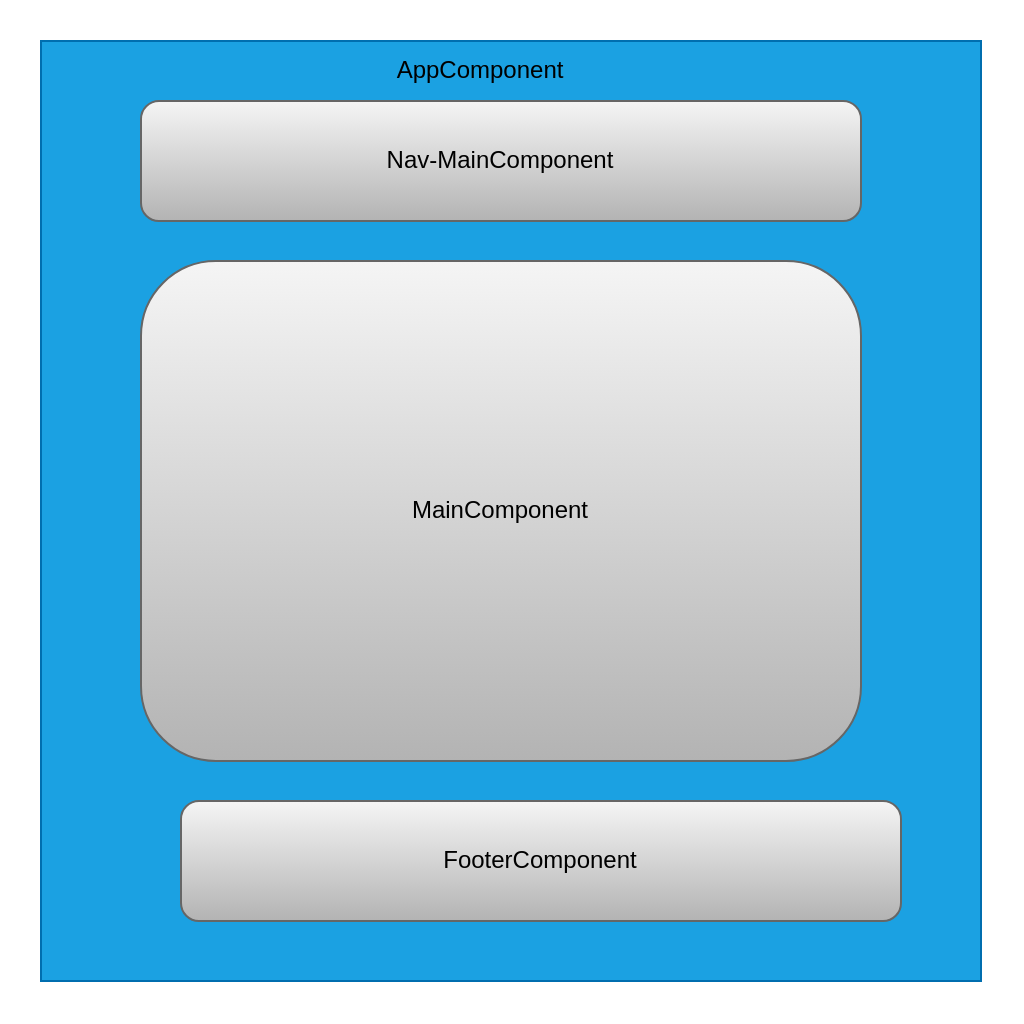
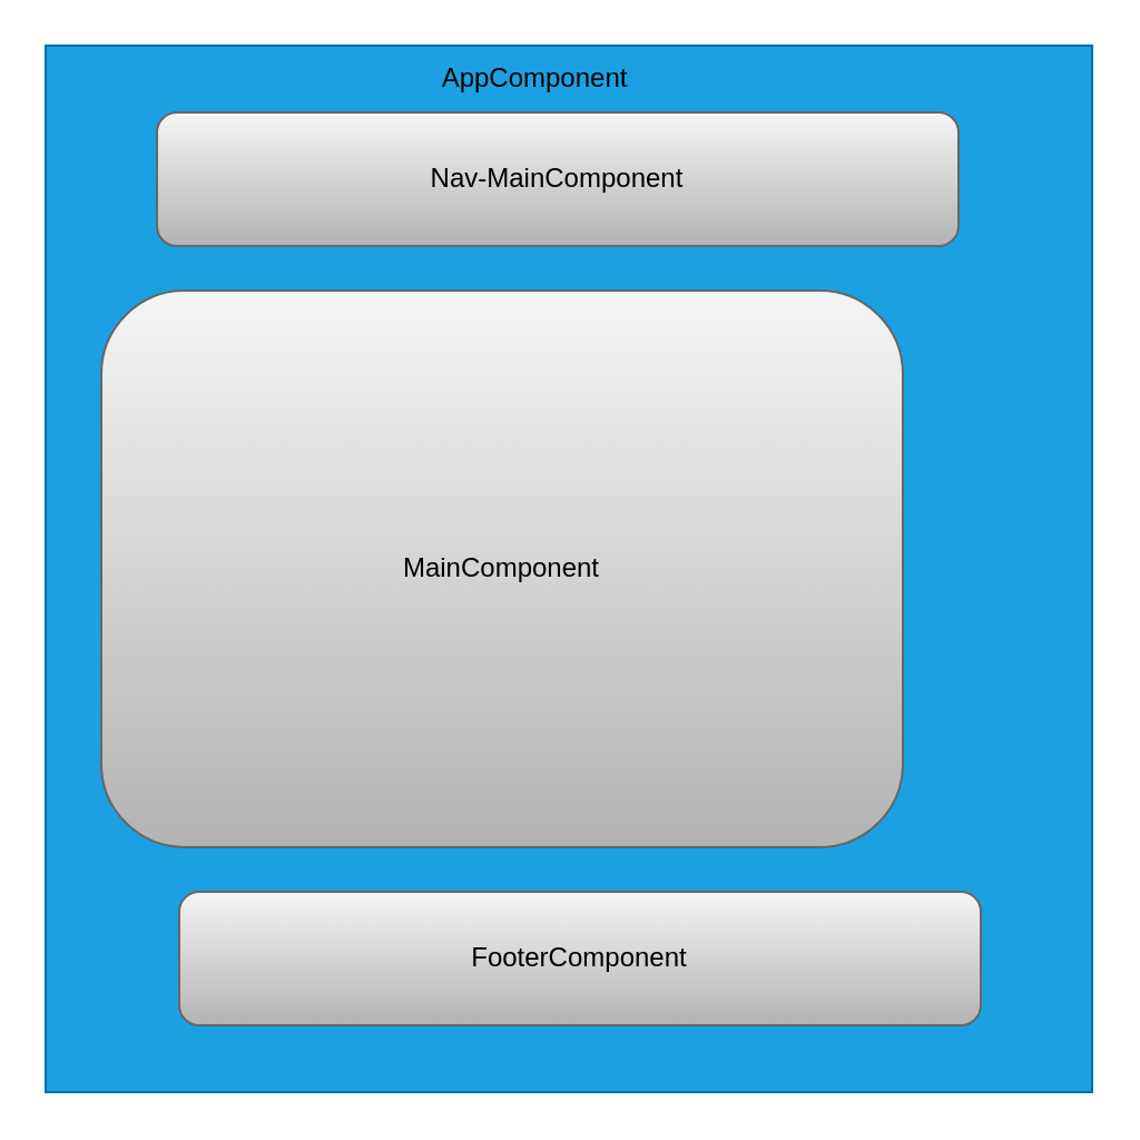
  <mxCell id="0" />
  <mxCell id="1" parent="0" />
  <mxCell id="2" value="" style="whiteSpace=wrap;html=1;aspect=fixed;fillColor=#1ba1e2;fontColor=#ffffff;strokeColor=#006EAF;" vertex="1" parent="1"><mxGeometry x="20" y="20" width="470" height="470" as="geometry" /></mxCell>
  <mxCell id="3" value="Nav-MainComponent" style="rounded=1;whiteSpace=wrap;html=1;fillColor=#f5f5f5;strokeColor=#666666;gradientColor=#b3b3b3;" vertex="1" parent="1"><mxGeometry x="70" y="50" width="360" height="60" as="geometry" /></mxCell>
- <mxCell id="4" value="MainComponent" style="rounded=1;whiteSpace=wrap;html=1;fillColor=#f5f5f5;gradientColor=#b3b3b3;strokeColor=#666666;" vertex="1" parent="1"><mxGeometry x="70" y="130" width="360" height="250" as="geometry" /></mxCell>
- <mxCell id="5" value="FooterComponent" style="rounded=1;whiteSpace=wrap;html=1;fillColor=#f5f5f5;gradientColor=#b3b3b3;strokeColor=#666666;" vertex="1" parent="1"><mxGeometry x="90" y="400" width="360" height="60" as="geometry" /></mxCell>
+ <mxCell id="4" value="MainComponent" style="rounded=1;whiteSpace=wrap;html=1;fillColor=#f5f5f5;gradientColor=#b3b3b3;strokeColor=#666666;" vertex="1" parent="1"><mxGeometry x="45" y="130" width="360" height="250" as="geometry" /></mxCell>
+ <mxCell id="5" value="FooterComponent" style="rounded=1;whiteSpace=wrap;html=1;fillColor=#f5f5f5;gradientColor=#b3b3b3;strokeColor=#666666;" vertex="1" parent="1"><mxGeometry x="80" y="400" width="360" height="60" as="geometry" /></mxCell>
  <mxCell id="6" value="AppComponent" style="text;html=1;align=center;verticalAlign=middle;whiteSpace=wrap;rounded=0;" vertex="1" parent="1"><mxGeometry x="210" y="20" width="60" height="30" as="geometry" /></mxCell>
